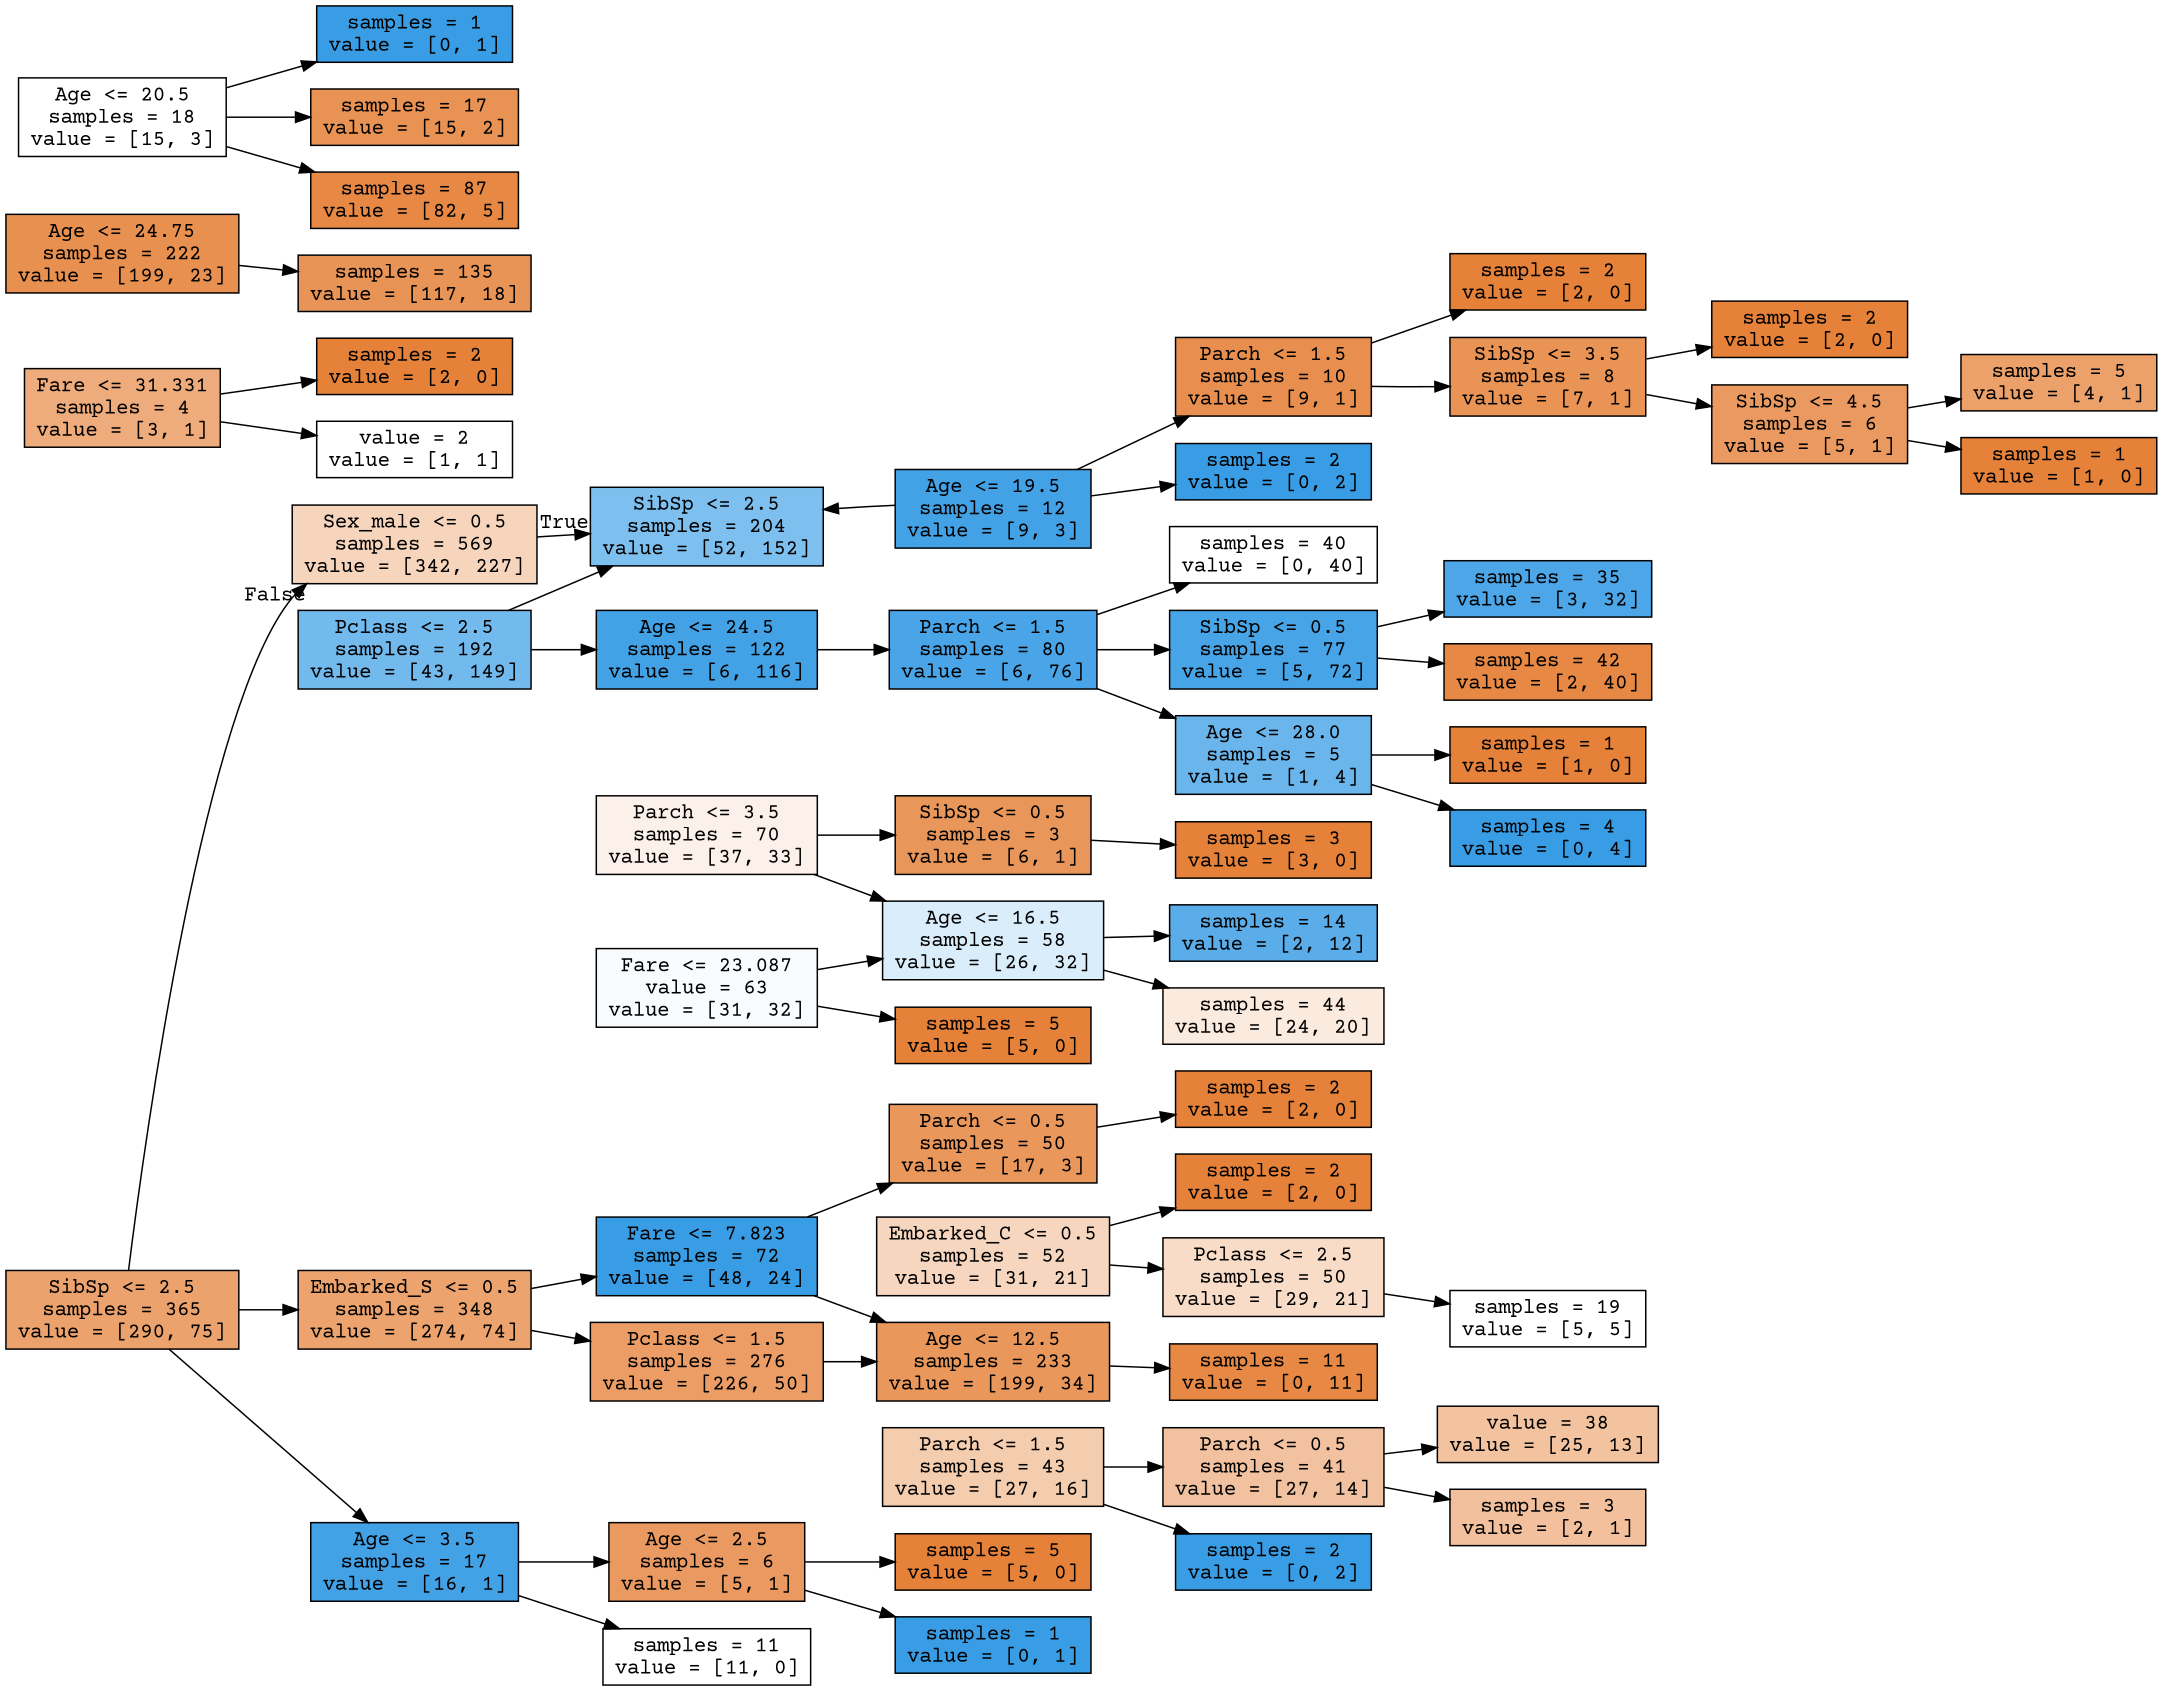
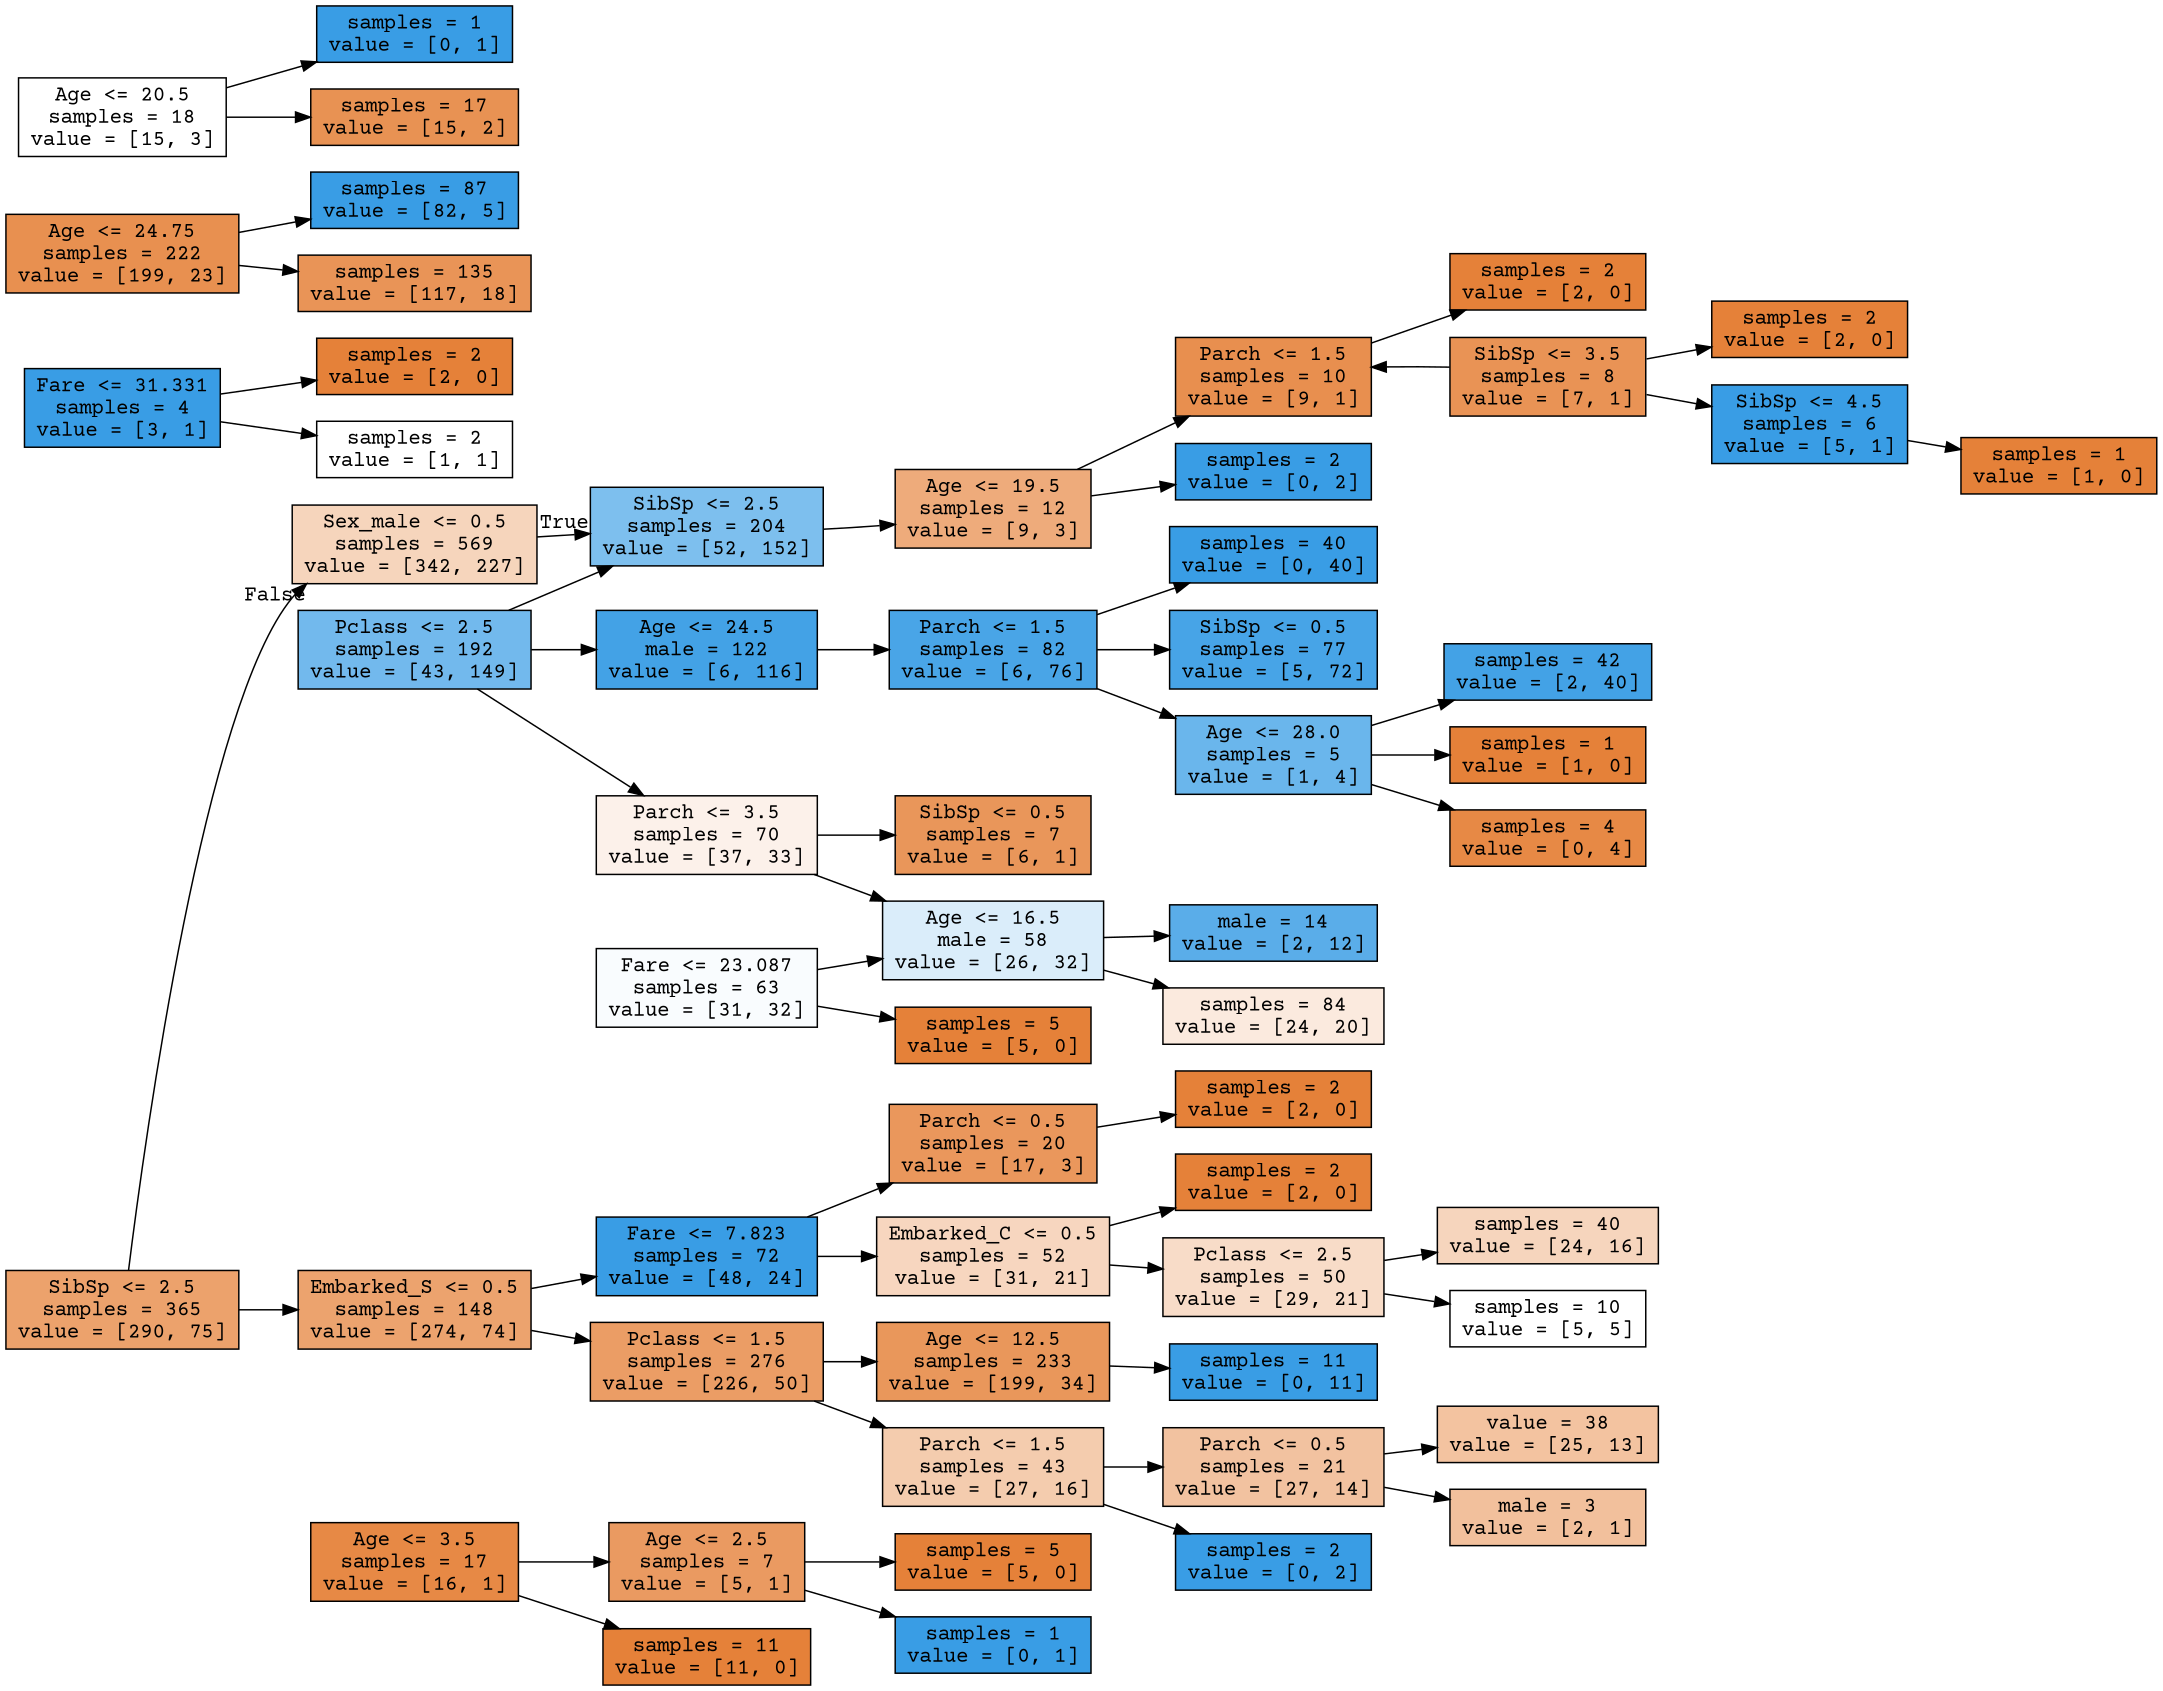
  digraph {
    fontname="Courier Prime"
    rankdir=LR
    node [color=black fillcolor="#e58139" fontname="Courier Prime" shape=box style=filled]
    edge [fontname="Courier Prime"]
    n1 [fillcolor="#f6d5bc" label="Sex_male <= 0.5\nsamples = 569\nvalue = [342, 227]"]
    n2 [fillcolor="#7dbfee" label="SibSp <= 2.5\nsamples = 204\nvalue = [52, 152]"]
-   n3 [fillcolor="#43a2e6" label="Age <= 19.5\nsamples = 12\nvalue = [9, 3]"]
+   n3 [fillcolor="#eeab7b" label="Age <= 19.5\nsamples = 12\nvalue = [9, 3]"]
    n4 [fillcolor="#eca26c" label="SibSp <= 2.5\nsamples = 365\nvalue = [290, 75]"]
-   n5 [fillcolor="#eca36e" label="Embarked_S <= 0.5\nsamples = 348\nvalue = [274, 74]"]
-   n6 [fillcolor="#43a2e6" label="Age <= 3.5\nsamples = 17\nvalue = [16, 1]"]
+   n5 [fillcolor="#eca36e" label="Embarked_S <= 0.5\nsamples = 148\nvalue = [274, 74]"]
+   n6 [fillcolor="#e78945" label="Age <= 3.5\nsamples = 17\nvalue = [16, 1]"]
    n7 [fillcolor="#72b9ed" label="Pclass <= 2.5\nsamples = 192\nvalue = [43, 149]"]
-   n8 [fillcolor="#43a2e6" label="Age <= 24.5\nsamples = 122\nvalue = [6, 116]"]
+   n8 [fillcolor="#43a2e6" label="Age <= 24.5\nmale = 122\nvalue = [6, 116]"]
    n9 [fillcolor="#fcf1ea" label="Parch <= 3.5\nsamples = 70\nvalue = [37, 33]"]
    n10 [fillcolor="#e88f4f" label="Parch <= 1.5\nsamples = 10\nvalue = [9, 1]"]
    n11 [fillcolor="#399de5" label="samples = 2\nvalue = [0, 2]"]
-   n12 [fillcolor="#49a5e7" label="Parch <= 1.5\nsamples = 80\nvalue = [6, 76]"]
-   n13 [fillcolor="#e9965a" label="SibSp <= 0.5\nsamples = 3\nvalue = [6, 1]"]
-   n14 [fillcolor="#daedfa" label="Age <= 16.5\nsamples = 58\nvalue = [26, 32]"]
-   n15 [fillcolor="#ffffff" label="samples = 40\nvalue = [0, 40]"]
+   n12 [fillcolor="#49a5e7" label="Parch <= 1.5\nsamples = 82\nvalue = [6, 76]"]
+   n13 [fillcolor="#e9965a" label="SibSp <= 0.5\nsamples = 7\nvalue = [6, 1]"]
+   n14 [fillcolor="#daedfa" label="Age <= 16.5\nmale = 58\nvalue = [26, 32]"]
+   n15 [fillcolor="#399de5" label="samples = 40\nvalue = [0, 40]"]
    n16 [fillcolor="#47a4e7" label="SibSp <= 0.5\nsamples = 77\nvalue = [5, 72]"]
    n17 [fillcolor="#6ab6ec" label="Age <= 28.0\nsamples = 5\nvalue = [1, 4]"]
-   n18 [fillcolor="#e78945" label="samples = 42\nvalue = [2, 40]"]
-   n19 [fillcolor="#4ca6e7" label="samples = 35\nvalue = [3, 32]"]
+   n18 [fillcolor="#43a2e6" label="samples = 42\nvalue = [2, 40]"]
    n20 [label="samples = 1\nvalue = [1, 0]"]
-   n21 [fillcolor="#399de5" label="samples = 4\nvalue = [0, 4]"]
-   n22 [fillcolor="#f9fcfe" label="Fare <= 23.087\nvalue = 63\nvalue = [31, 32]"]
+   n21 [fillcolor="#e78945" label="samples = 4\nvalue = [0, 4]"]
+   n22 [fillcolor="#f9fcfe" label="Fare <= 23.087\nsamples = 63\nvalue = [31, 32]"]
    n23 [label="samples = 5\nvalue = [5, 0]"]
-   n24 [label="samples = 3\nvalue = [3, 0]"]
-   n25 [fillcolor="#5aade9" label="samples = 14\nvalue = [2, 12]"]
-   n26 [fillcolor="#fbeade" label="samples = 44\nvalue = [24, 20]"]
-   n27 [fillcolor="#eeab7b" label="Fare <= 31.331\nsamples = 4\nvalue = [3, 1]"]
+   n25 [fillcolor="#5aade9" label="male = 14\nvalue = [2, 12]"]
+   n26 [fillcolor="#fbeade" label="samples = 84\nvalue = [24, 20]"]
+   n27 [fillcolor="#399de5" label="Fare <= 31.331\nsamples = 4\nvalue = [3, 1]"]
    n28 [label="samples = 2\nvalue = [2, 0]"]
-   n29 [fillcolor="#ffffff" label="value = 2\nvalue = [1, 1]"]
+   n29 [fillcolor="#ffffff" label="samples = 2\nvalue = [1, 1]"]
    n30 [label="samples = 2\nvalue = [2, 0]"]
    n31 [fillcolor="#e99355" label="SibSp <= 3.5\nsamples = 8\nvalue = [7, 1]"]
    n32 [label="samples = 2\nvalue = [2, 0]"]
-   n33 [fillcolor="#ea9a61" label="SibSp <= 4.5\nsamples = 6\nvalue = [5, 1]"]
-   n34 [fillcolor="#eca06a" label="samples = 5\nvalue = [4, 1]"]
+   n33 [fillcolor="#399de5" label="SibSp <= 4.5\nsamples = 6\nvalue = [5, 1]"]
    n35 [label="samples = 1\nvalue = [1, 0]"]
    n36 [fillcolor="#399de5" label="Fare <= 7.823\nsamples = 72\nvalue = [48, 24]"]
    n37 [fillcolor="#eb9d65" label="Pclass <= 1.5\nsamples = 276\nvalue = [226, 50]"]
-   n38 [fillcolor="#ea9a61" label="Age <= 2.5\nsamples = 6\nvalue = [5, 1]"]
-   n39 [fillcolor="#ffffff" label="samples = 11\nvalue = [11, 0]"]
-   n40 [fillcolor="#ea975c" label="Parch <= 0.5\nsamples = 50\nvalue = [17, 3]"]
+   n38 [fillcolor="#ea9a61" label="Age <= 2.5\nsamples = 7\nvalue = [5, 1]"]
+   n39 [label="samples = 11\nvalue = [11, 0]"]
+   n40 [fillcolor="#ea975c" label="Parch <= 0.5\nsamples = 20\nvalue = [17, 3]"]
    n41 [fillcolor="#f7d6bf" label="Embarked_C <= 0.5\nsamples = 52\nvalue = [31, 21]"]
    n42 [fillcolor="#f4ccae" label="Parch <= 1.5\nsamples = 43\nvalue = [27, 16]"]
    n43 [fillcolor="#e9975b" label="Age <= 12.5\nsamples = 233\nvalue = [199, 34]"]
    n44 [label="samples = 2\nvalue = [2, 0]"]
    n45 [label="samples = 2\nvalue = [2, 0]"]
    n46 [fillcolor="#f8dcc8" label="Pclass <= 2.5\nsamples = 50\nvalue = [29, 21]"]
    n47 [fillcolor="#ffffff" label="Age <= 20.5\nsamples = 18\nvalue = [15, 3]"]
    n48 [fillcolor="#399de5" label="samples = 1\nvalue = [0, 1]"]
    n49 [fillcolor="#e89253" label="samples = 17\nvalue = [15, 2]"]
-   n51 [fillcolor="#ffffff" label="samples = 19\nvalue = [5, 5]"]
-   n52 [fillcolor="#f2c2a0" label="Parch <= 0.5\nsamples = 41\nvalue = [27, 14]"]
+   n50 [fillcolor="#f6d5bd" label="samples = 40\nvalue = [24, 16]"]
+   n51 [fillcolor="#ffffff" label="samples = 10\nvalue = [5, 5]"]
+   n52 [fillcolor="#f2c2a0" label="Parch <= 0.5\nsamples = 21\nvalue = [27, 14]"]
    n53 [fillcolor="#399de5" label="samples = 2\nvalue = [0, 2]"]
-   n54 [fillcolor="#e78945" label="samples = 11\nvalue = [0, 11]"]
+   n54 [fillcolor="#399de5" label="samples = 11\nvalue = [0, 11]"]
    n55 [fillcolor="#f3c3a0" label="value = 38\nvalue = [25, 13]"]
-   n56 [fillcolor="#f2c09c" label="samples = 3\nvalue = [2, 1]"]
+   n56 [fillcolor="#f2c09c" label="male = 3\nvalue = [2, 1]"]
    n57 [fillcolor="#e89050" label="Age <= 24.75\nsamples = 222\nvalue = [199, 23]"]
-   n58 [fillcolor="#e78945" label="samples = 87\nvalue = [82, 5]"]
+   n58 [fillcolor="#399de5" label="samples = 87\nvalue = [82, 5]"]
    n59 [fillcolor="#e99457" label="samples = 135\nvalue = [117, 18]"]
    n60 [label="samples = 5\nvalue = [5, 0]"]
    n61 [fillcolor="#399de5" label="samples = 1\nvalue = [0, 1]"]
    n1 -> n2 [headlabel=True labelangle=45 labeldistance=2.5]
-   n3 -> n2
+   n2 -> n3
    n3 -> n10
    n3 -> n11
    n4 -> n1 [headlabel=False labelangle=-45 labeldistance=2.5]
    n4 -> n5
-   n4 -> n6
    n5 -> n36
    n5 -> n37
    n6 -> n38
    n6 -> n39
    n7 -> n2
    n7 -> n8
+   n7 -> n9
    n8 -> n12
    n9 -> n13
    n9 -> n14
    n10 -> n30
-   n10 -> n31
+   n31 -> n10
    n12 -> n15
    n12 -> n16
    n12 -> n17
-   n13 -> n24
    n14 -> n25
    n14 -> n26
-   n16 -> n18
-   n16 -> n19
+   n17 -> n18
    n17 -> n20
    n17 -> n21
    n22 -> n14
    n22 -> n23
    n27 -> n28
    n27 -> n29
    n31 -> n32
    n31 -> n33
-   n33 -> n34
    n33 -> n35
    n36 -> n40
-   n36 -> n43
+   n36 -> n41
+   n37 -> n42
    n37 -> n43
    n38 -> n60
    n38 -> n61
    n40 -> n44
    n41 -> n45
    n41 -> n46
    n42 -> n52
    n42 -> n53
    n43 -> n54
+   n46 -> n50
    n46 -> n51
    n47 -> n48
    n47 -> n49
    n52 -> n55
    n52 -> n56
-   n47 -> n58
+   n57 -> n58
    n57 -> n59
  }
